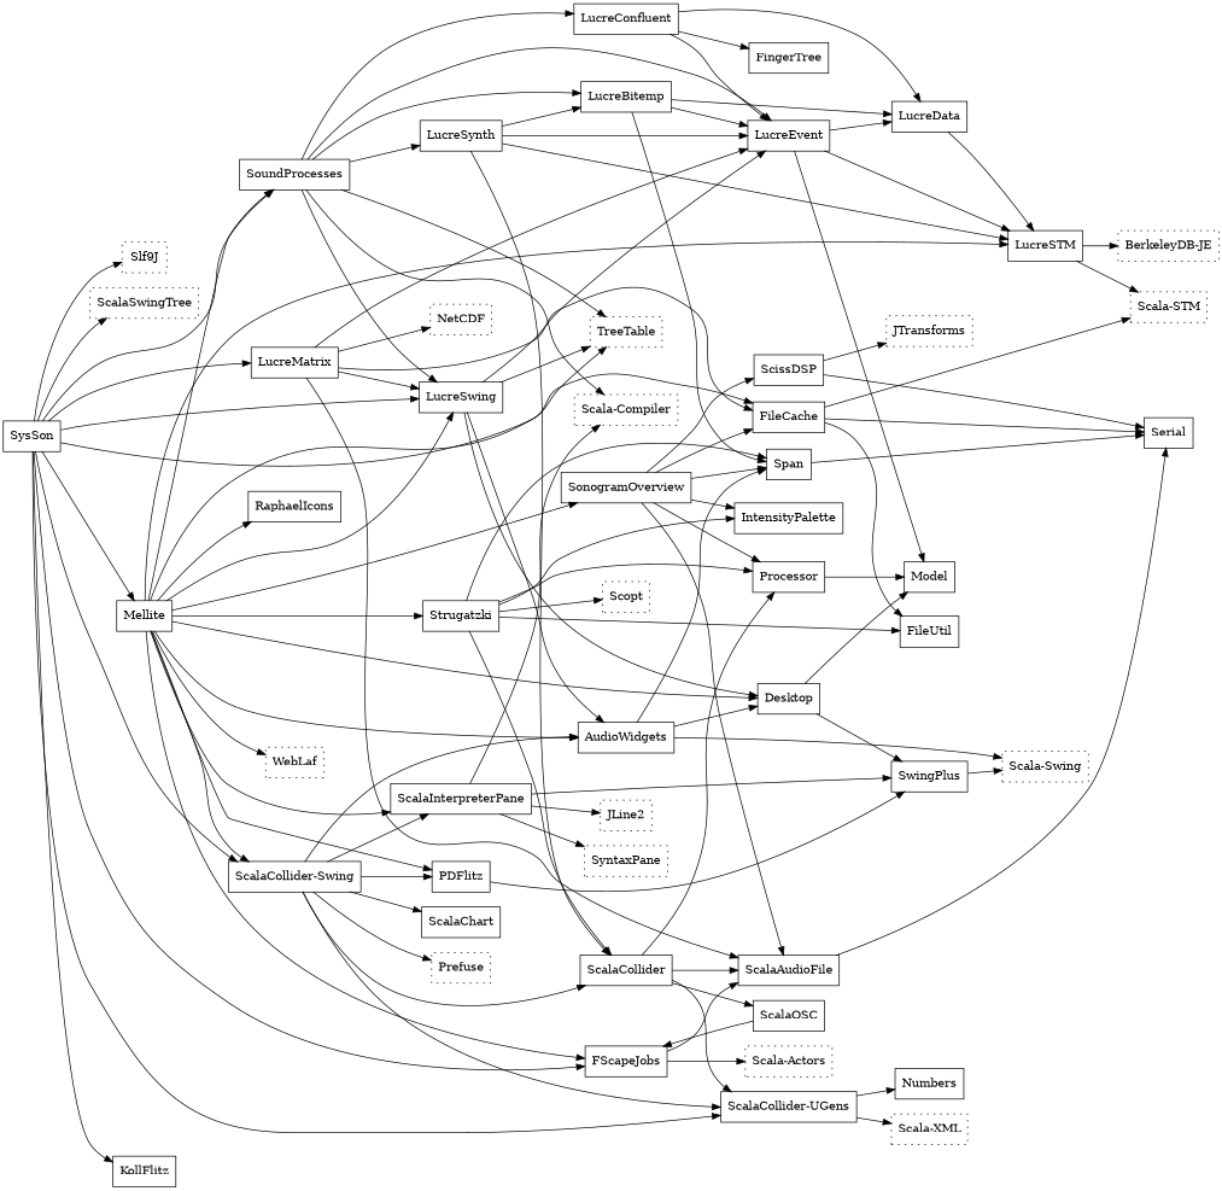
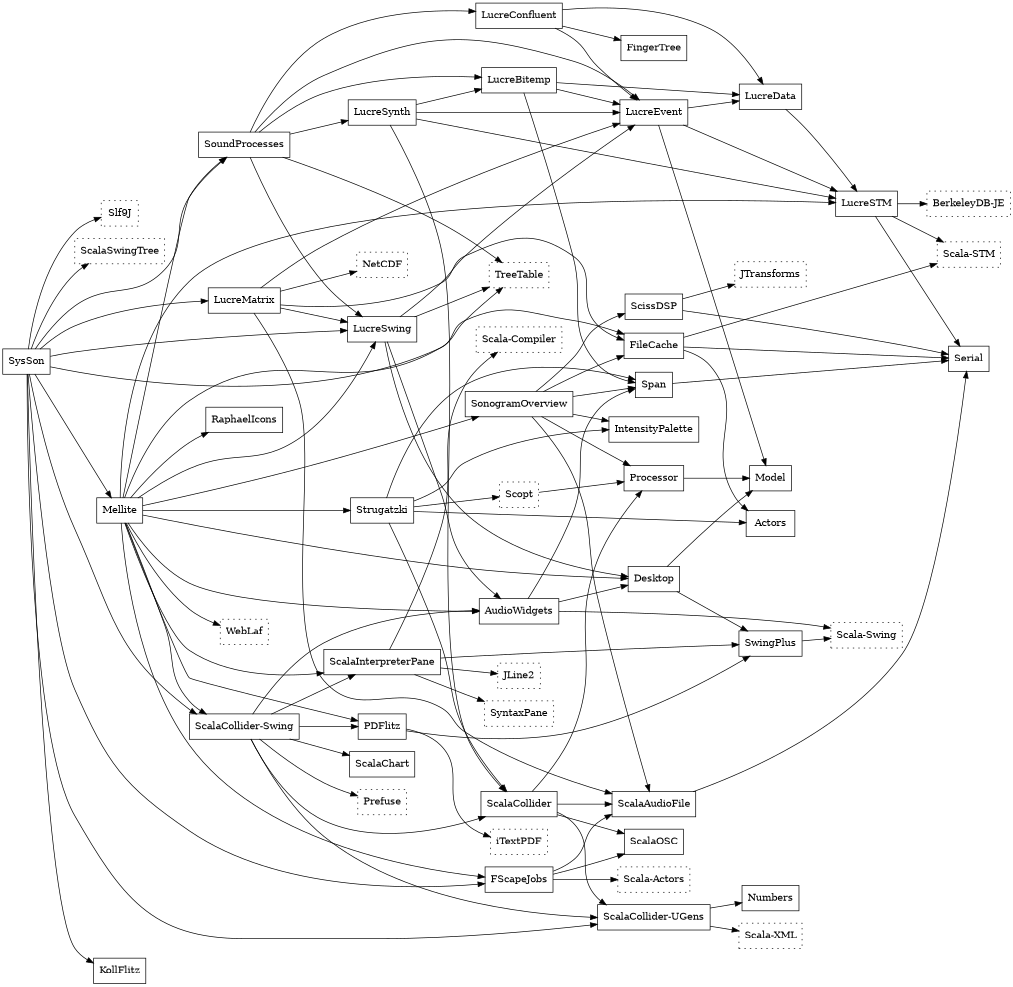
  digraph {
    rankdir=LR
    node [shape=record]
    edge [arrowtail=none]
    n1 [label=Slf9J style=dotted]
    NetCDF [style=dotted]
    Prefuse [style=dotted]
    TreeTable [style=dotted]
    WebLaf [style=dotted]
+   iTextPDF [style=dotted]
    JTransforms [style=dotted]
    Scopt [style=dotted]
    "Scala-Swing" [style=dotted]
    "Scala-XML" [style=dotted]
    "Scala-Actors" [style=dotted]
    SyntaxPane [style=dotted]
    "Scala-STM" [style=dotted]
    "Scala-Compiler" [style=dotted]
    JLine2 [style=dotted]
    "BerkeleyDB-JE" [style=dotted]
    ScalaSwingTree [style=dotted]
    SysSon
    FileCache
    FScapeJobs
    KollFlitz
    LucreMatrix
    LucreSwing
    Mellite
    "ScalaCollider-Swing"
    "ScalaCollider-UGens"
    SoundProcesses
    Serial
-   FileUtil
+   FileUtil [label=Actors]
    ScalaAudioFile
    ScalaOSC
    LucreEvent
    AudioWidgets
    Desktop
    PDFlitz
    ScalaInterpreterPane
    RaphaelIcons
    SonogramOverview
    Strugatzki
    LucreSTM
    ScalaCollider
    ScalaChart
    Numbers
    LucreSynth
    LucreConfluent
    LucreBitemp
    LucreData
    Model
    Span
    SwingPlus
    Processor
    ScissDSP
    IntensityPalette
    FingerTree
    SysSon -> n1
    SysSon -> ScalaSwingTree
    SysSon -> FileCache
    SysSon -> FScapeJobs
    SysSon -> KollFlitz
    SysSon -> LucreMatrix
    SysSon -> LucreSwing
    SysSon -> Mellite
    SysSon -> "ScalaCollider-Swing"
    SysSon -> "ScalaCollider-UGens"
    SysSon -> SoundProcesses
    FileCache -> "Scala-STM"
    FileCache -> Serial
    FileCache -> FileUtil
    FScapeJobs -> "Scala-Actors"
    FScapeJobs -> ScalaAudioFile
-   ScalaOSC -> FScapeJobs
+   FScapeJobs -> ScalaOSC
    LucreMatrix -> NetCDF
    LucreMatrix -> FileCache
    LucreMatrix -> LucreSwing
    LucreMatrix -> ScalaAudioFile
    LucreMatrix -> LucreEvent
    LucreSwing -> TreeTable
    LucreSwing -> LucreEvent
    LucreSwing -> AudioWidgets
    LucreSwing -> Desktop
    Mellite -> TreeTable
    Mellite -> WebLaf
    Mellite -> FScapeJobs
    Mellite -> LucreSwing
    Mellite -> "ScalaCollider-Swing"
    Mellite -> SoundProcesses
    Mellite -> AudioWidgets
    Mellite -> Desktop
    Mellite -> PDFlitz
    Mellite -> ScalaInterpreterPane
    Mellite -> RaphaelIcons
    Mellite -> SonogramOverview
    Mellite -> Strugatzki
    Mellite -> LucreSTM
    "ScalaCollider-Swing" -> Prefuse
    "ScalaCollider-Swing" -> "ScalaCollider-UGens"
    "ScalaCollider-Swing" -> AudioWidgets
    "ScalaCollider-Swing" -> PDFlitz
    "ScalaCollider-Swing" -> ScalaInterpreterPane
    "ScalaCollider-Swing" -> ScalaCollider
    "ScalaCollider-Swing" -> ScalaChart
    "ScalaCollider-UGens" -> "Scala-XML"
    "ScalaCollider-UGens" -> Numbers
    SoundProcesses -> TreeTable
-   SoundProcesses -> "Scala-Compiler"
    SoundProcesses -> LucreSwing
    SoundProcesses -> LucreEvent
    SoundProcesses -> LucreSynth
    SoundProcesses -> LucreConfluent
    SoundProcesses -> LucreBitemp
    ScalaAudioFile -> Serial
    LucreEvent -> LucreSTM
    LucreEvent -> LucreData
    LucreEvent -> Model
    AudioWidgets -> "Scala-Swing"
    AudioWidgets -> Desktop
    AudioWidgets -> Span
    Desktop -> Model
    Desktop -> SwingPlus
+   PDFlitz -> iTextPDF
    PDFlitz -> SwingPlus
    ScalaInterpreterPane -> SyntaxPane
    ScalaInterpreterPane -> "Scala-Compiler"
    ScalaInterpreterPane -> JLine2
    ScalaInterpreterPane -> SwingPlus
    SonogramOverview -> FileCache
    SonogramOverview -> ScalaAudioFile
    SonogramOverview -> Span
    SonogramOverview -> Processor
    SonogramOverview -> ScissDSP
    SonogramOverview -> IntensityPalette
    Strugatzki -> Scopt
    Strugatzki -> FileUtil
    Strugatzki -> ScalaCollider
    Strugatzki -> Span
-   Strugatzki -> Processor
+   Scopt -> Processor
    Strugatzki -> IntensityPalette
    LucreSTM -> "Scala-STM"
    LucreSTM -> "BerkeleyDB-JE"
+   LucreSTM -> Serial
    ScalaCollider -> "ScalaCollider-UGens"
    ScalaCollider -> ScalaAudioFile
    ScalaCollider -> ScalaOSC
    ScalaCollider -> Processor
    LucreSynth -> LucreEvent
    LucreSynth -> LucreSTM
    LucreSynth -> ScalaCollider
    LucreSynth -> LucreBitemp
    LucreConfluent -> LucreEvent
    LucreConfluent -> LucreData
    LucreConfluent -> FingerTree
    LucreBitemp -> LucreEvent
    LucreBitemp -> LucreData
    LucreBitemp -> Span
    LucreData -> LucreSTM
    Span -> Serial
    SwingPlus -> "Scala-Swing"
    Processor -> Model
    ScissDSP -> JTransforms
    ScissDSP -> Serial
  }
